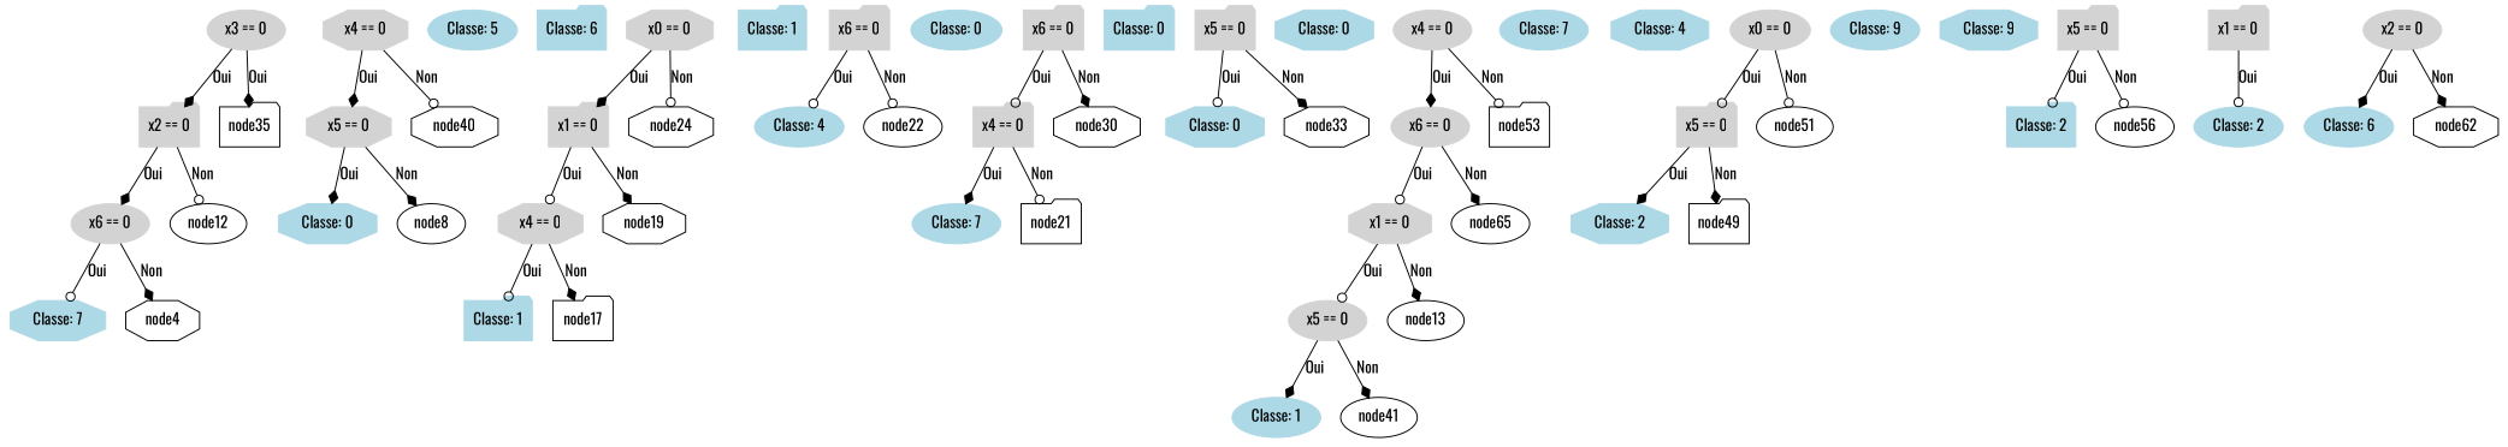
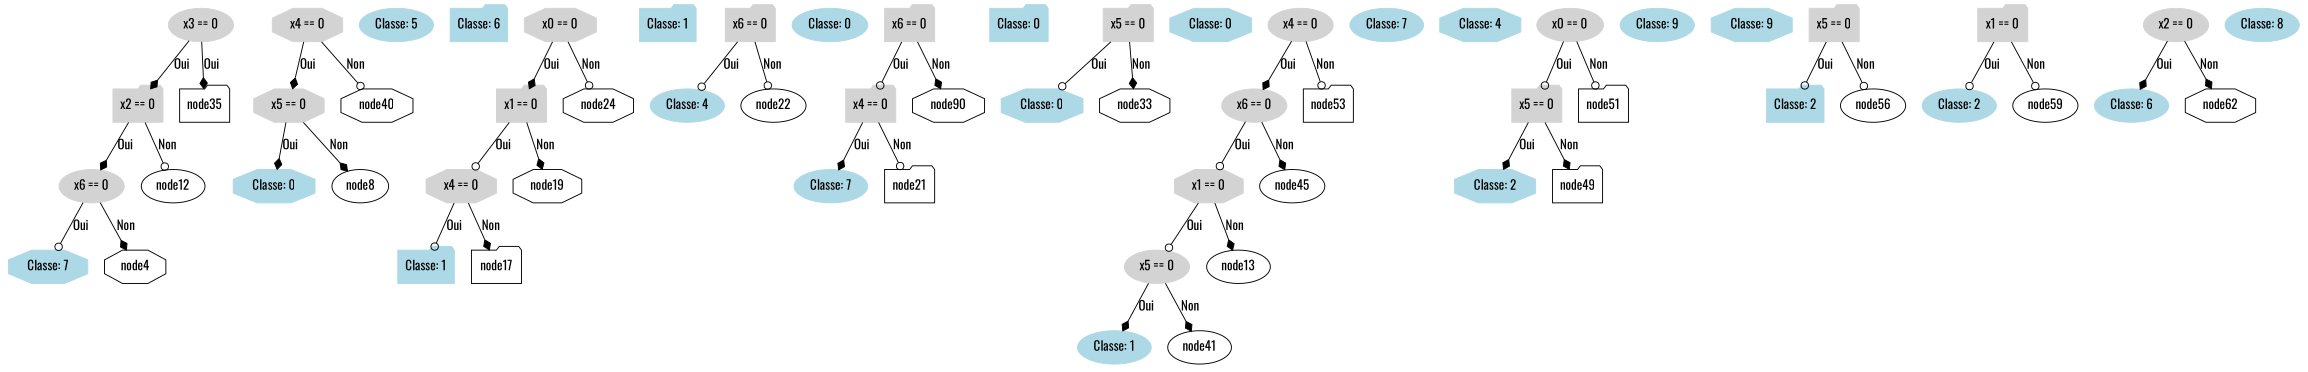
  digraph {
    fontname=Oswald
    node [color=lightblue fontname=Oswald shape=ellipse style=filled]
    edge [arrowhead=diamond fontname=Oswald]
    n1 [color=lightgray label="x3 == 0"]
    n2 [color=lightgray label="x2 == 0" shape=folder]
    node35 [shape=folder color="" style=""]
    n4 [color=lightgray label="x6 == 0"]
    node12 [color="" style=""]
    n6 [label="Classe: 7" shape=octagon]
    node4 [shape=octagon color="" style=""]
    n8 [color=lightgray label="x4 == 0" shape=octagon]
    n9 [color=lightgray label="x5 == 0" shape=octagon]
    n10 [label=node40 shape=octagon color="" style=""]
    n11 [label="Classe: 0" shape=octagon]
    node8 [color="" style=""]
    n13 [label="Classe: 5"]
    n14 [label="Classe: 6" shape=folder]
    n15 [color=lightgray label="x0 == 0" shape=octagon]
    n16 [color=lightgray label="x1 == 0" shape=folder]
    node24 [shape=octagon color="" style=""]
    n18 [color=lightgray label="x4 == 0" shape=octagon]
    node19 [shape=octagon color="" style=""]
    n20 [label="Classe: 1" shape=folder]
    node17 [shape=folder color="" style=""]
    n22 [label="Classe: 1" shape=folder]
    n23 [color=lightgray label="x6 == 0" shape=folder]
    n24 [label="Classe: 4"]
    node22 [color="" style=""]
    n26 [label="Classe: 0"]
    n27 [color=lightgray label="x6 == 0" shape=folder]
    n28 [color=lightgray label="x4 == 0" shape=folder]
-   node30 [shape=octagon color="" style=""]
+   node30 [shape=octagon label=node90 color="" style=""]
    n30 [label="Classe: 7"]
    n31 [label=node21 shape=folder color="" style=""]
    n32 [label="Classe: 0" shape=folder]
    n33 [color=lightgray label="x5 == 0" shape=folder]
    n34 [label="Classe: 0" shape=octagon]
    node33 [shape=octagon color="" style=""]
    n36 [label="Classe: 0" shape=octagon]
    n37 [color=lightgray label="x4 == 0"]
    n38 [color=lightgray label="x6 == 0"]
    node53 [shape=folder color="" style=""]
    n40 [color=lightgray label="x1 == 0" shape=octagon]
-   node45 [label=node65 color="" style=""]
+   node45 [color="" style=""]
    n42 [color=lightgray label="x5 == 0"]
    n43 [label=node13 color="" style=""]
    n44 [label="Classe: 1"]
    node41 [color="" style=""]
    n46 [label="Classe: 7"]
    n47 [label="Classe: 4" shape=octagon]
    n48 [color=lightgray label="x0 == 0"]
    n49 [color=lightgray label="x5 == 0" shape=folder]
-   node51 [color="" style=""]
+   node51 [shape=folder color="" style=""]
    n51 [label="Classe: 2" shape=octagon]
    node49 [shape=folder color="" style=""]
    n53 [label="Classe: 9"]
    n54 [label="Classe: 9" shape=octagon]
    n55 [color=lightgray label="x5 == 0" shape=folder]
    n56 [label="Classe: 2" shape=folder]
    node56 [color="" style=""]
    n58 [color=lightgray label="x1 == 0" shape=folder]
    n59 [label="Classe: 2"]
+   node59 [color="" style=""]
    n61 [color=lightgray label="x2 == 0"]
    n62 [label="Classe: 6"]
    node62 [shape=octagon color="" style=""]
+   n64 [label="Classe: 8"]
    n1 -> n2 [label=Oui]
    n1 -> node35 [label=Oui]
    n2 -> n4 [label=Oui]
    n2 -> node12 [arrowhead=odot label=Non]
    n4 -> n6 [arrowhead=odot label=Oui]
    n4 -> node4 [label=Non]
    n8 -> n9 [label=Oui]
    n8 -> n10 [arrowhead=odot label=Non]
    n9 -> n11 [label=Oui]
    n9 -> node8 [label=Non]
    n15 -> n16 [label=Oui]
    n15 -> node24 [arrowhead=odot label=Non]
    n16 -> n18 [arrowhead=odot label=Oui]
    n16 -> node19 [label=Non]
    n18 -> n20 [arrowhead=odot label=Oui]
    n18 -> node17 [label=Non]
    n23 -> n24 [arrowhead=odot label=Oui]
    n23 -> node22 [arrowhead=odot label=Non]
    n27 -> n28 [arrowhead=odot label=Oui]
    n27 -> node30 [label=Non]
    n28 -> n30 [label=Oui]
    n28 -> n31 [arrowhead=odot label=Non]
    n33 -> n34 [arrowhead=odot label=Oui]
    n33 -> node33 [label=Non]
    n37 -> n38 [label=Oui]
    n37 -> node53 [arrowhead=odot label=Non]
    n38 -> n40 [arrowhead=odot label=Oui]
    n38 -> node45 [label=Non]
    n40 -> n42 [arrowhead=odot label=Oui]
    n40 -> n43 [label=Non]
    n42 -> n44 [label=Oui]
    n42 -> node41 [label=Non]
    n48 -> n49 [arrowhead=odot label=Oui]
    n48 -> node51 [arrowhead=odot label=Non]
    n49 -> n51 [label=Oui]
    n49 -> node49 [label=Non]
    n55 -> n56 [arrowhead=odot label=Oui]
    n55 -> node56 [arrowhead=odot label=Non]
    n58 -> n59 [arrowhead=odot label=Oui]
+   n58 -> node59 [arrowhead=odot label=Non]
    n61 -> n62 [label=Oui]
    n61 -> node62 [label=Non]
  }
